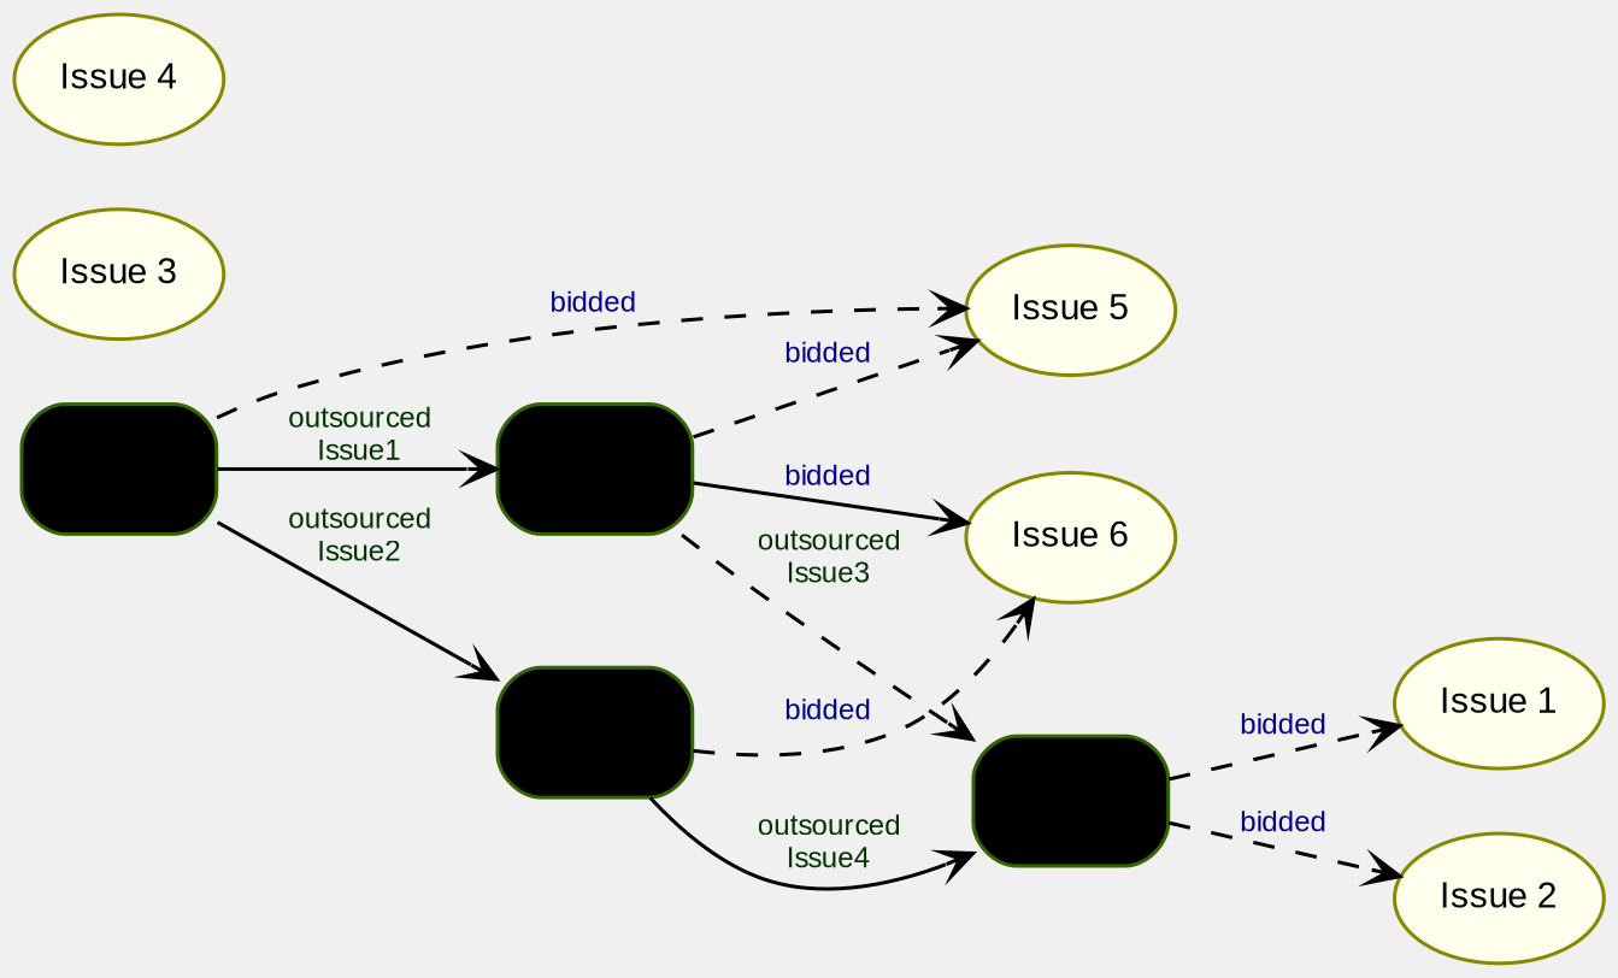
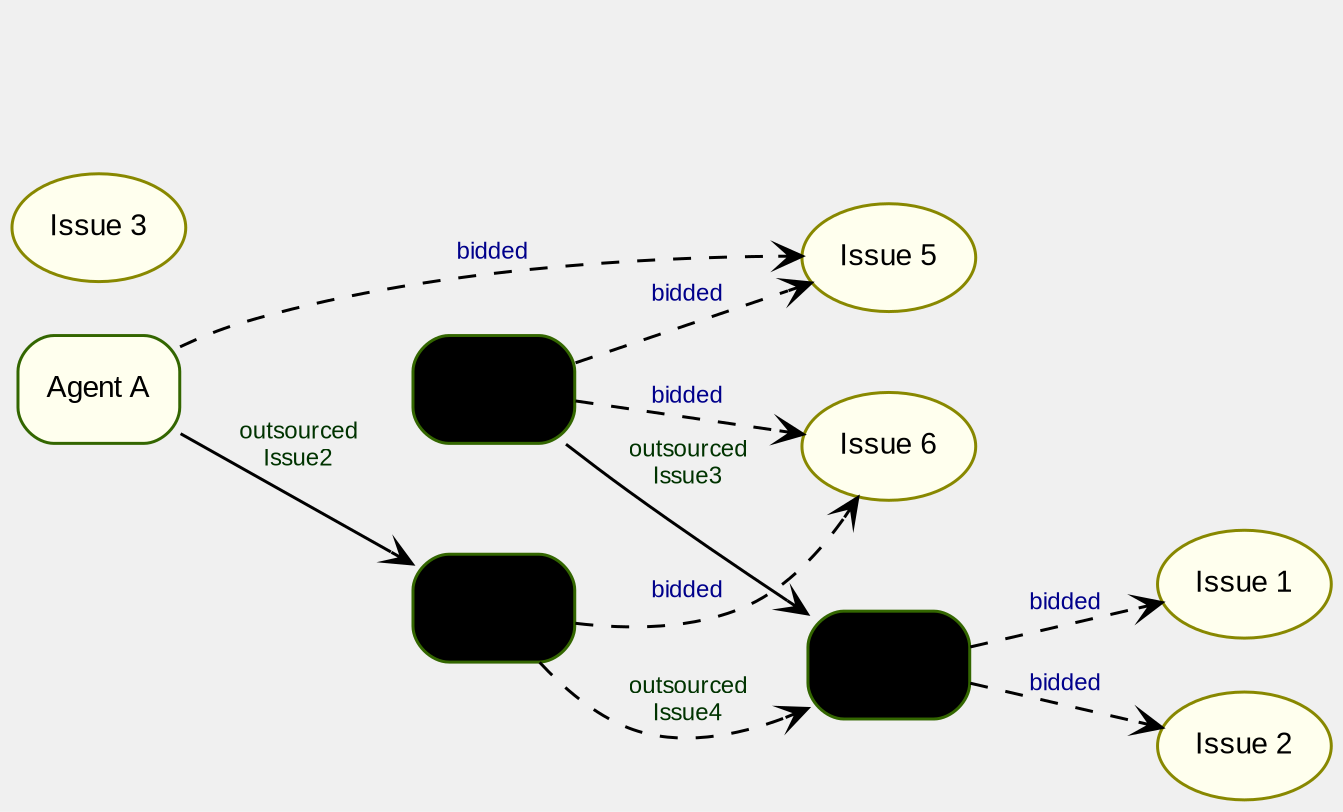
  digraph {
    bgcolor="#f0f0f0"
    rankdir=LR
    node [color="#888800" fillcolor="#ffffee" fontname=Arial fontsize=10 shape=ellipse style=filled]
    edge [arrowhead=vee arrowsize=0.8 color="#darkgreen" fontcolor="#00008b" fontname=Arial fontsize=8 labeldistance=1.2 style=dashed]
-   n1 [color="#336600" fillcolor="#lightgreen" label="Agent A" shape=box style="filled,rounded"]
+   n1 [color="#336600" label="Agent A" shape=box style="filled,rounded"]
    n2 [color="#336600" fillcolor="#lightgreen" label="Agent B" shape=box style="filled,rounded"]
    n3 [color="#336600" fillcolor="#lightgreen" label="Agent C" shape=box style="filled,rounded"]
    n4 [label="Issue 5"]
    n5 [color="#336600" fillcolor="#lightgreen" label="Agent D" shape=box style="filled,rounded"]
    n6 [label="Issue 6"]
    n7 [label="Issue 1"]
    n8 [label="Issue 2"]
    n9 [label="Issue 3"]
-   n10 [label="Issue 4"]
-   n1 -> n2 [fontcolor="#003300" label="outsourced\nIssue1" style=solid]
    n1 -> n3 [fontcolor="#003300" label="outsourced\nIssue2" style=solid]
    n1 -> n4 [color="#darkblue" label=bidded]
    n2 -> n4 [arrowhead=open color="#darkblue" label=bidded]
-   n2 -> n5 [fontcolor="#003300" label="outsourced\nIssue3"]
-   n2 -> n6 [arrowhead=open color="#darkblue" label=bidded style=solid]
-   n3 -> n5 [fontcolor="#003300" label="outsourced\nIssue4" style=solid]
+   n2 -> n5 [fontcolor="#003300" label="outsourced\nIssue3" style=solid]
+   n2 -> n6 [arrowhead=open color="#darkblue" label=bidded]
+   n3 -> n5 [fontcolor="#003300" label="outsourced\nIssue4"]
    n3 -> n6 [arrowhead=open label=bidded]
    n5 -> n7 [arrowhead=open color="#darkblue" label=bidded]
    n5 -> n8 [color="#darkblue" label=bidded]
  }
